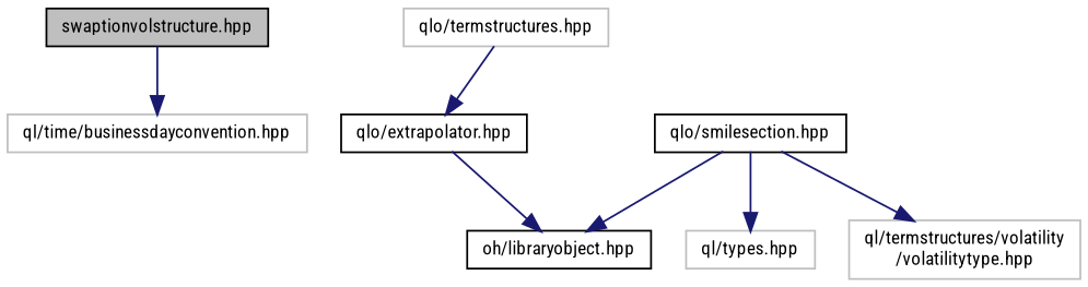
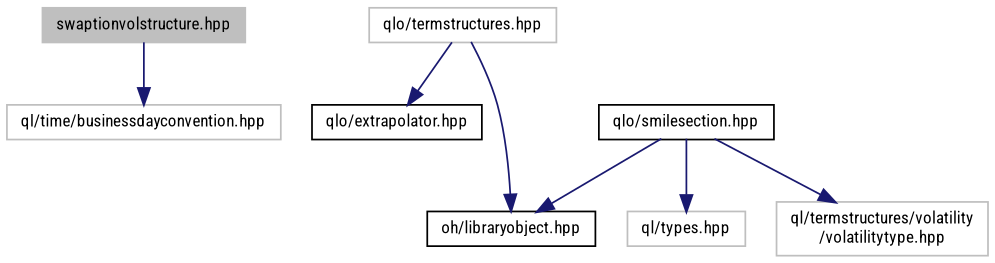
  digraph {
    fontname="Roboto Condensed"
    node [color=black fillcolor=white fontname="Roboto Condensed" fontsize=10 shape=record style=filled]
    edge [color=midnightblue fontname="Roboto Condensed" fontsize=10 labelfontname=Helvetica labelfontsize=10 style=solid]
-   n1 [fillcolor=grey75 fontcolor=black height=0.2 label="swaptionvolstructure.hpp" width=0.4]
+   n1 [color=grey75 fillcolor=grey75 fontcolor=black height=0.2 label="swaptionvolstructure.hpp" width=0.4]
    n2 [color=grey75 height=0.2 label="ql/time/businessdayconvention.hpp" width=0.4]
    n3 [color=grey75 height=0.2 label="qlo/termstructures.hpp" width=0.4]
    n4 [height=0.2 label="qlo/extrapolator.hpp" width=0.4]
    n5 [height=0.2 label="qlo/smilesection.hpp" width=0.4]
    n6 [height=0.2 label="oh/libraryobject.hpp" width=0.4]
    n7 [color=grey75 height=0.2 label="ql/types.hpp" width=0.4]
    n8 [color=grey75 height=0.2 label="ql/termstructures/volatility\l/volatilitytype.hpp" width=0.4]
    n1 -> n2
    n3 -> n4
-   n4 -> n6
+   n3 -> n6
    n5 -> n6
    n5 -> n7
    n5 -> n8
  }
